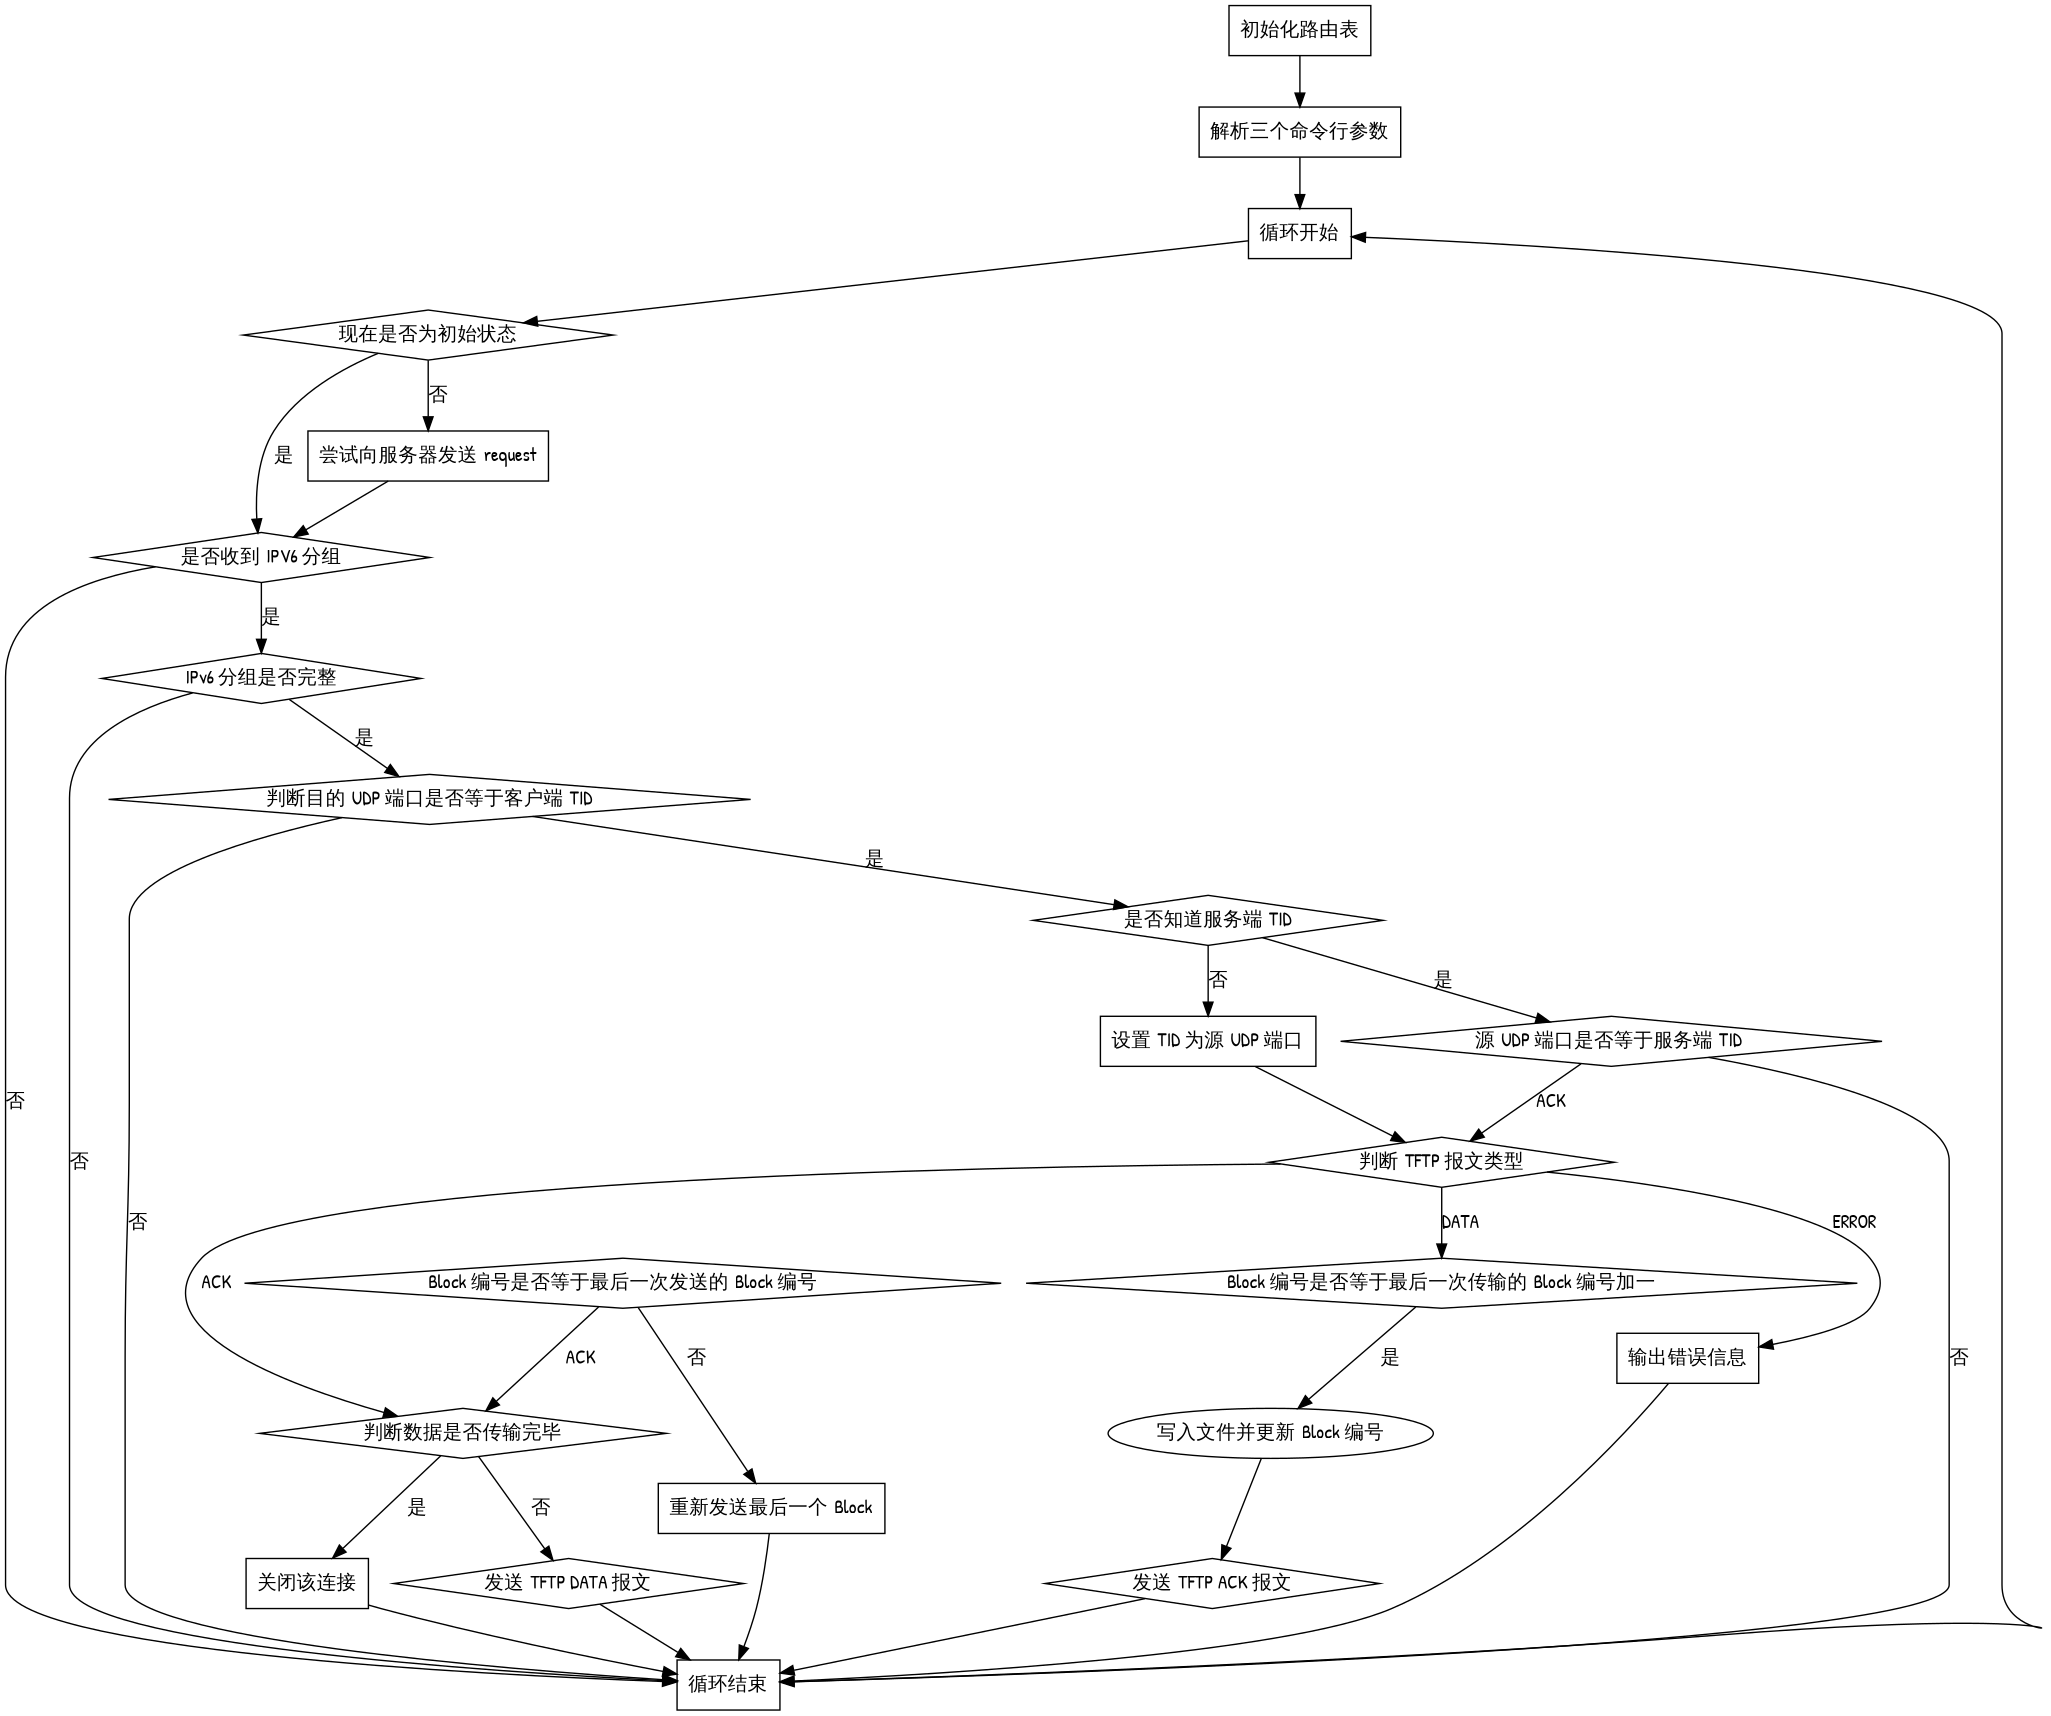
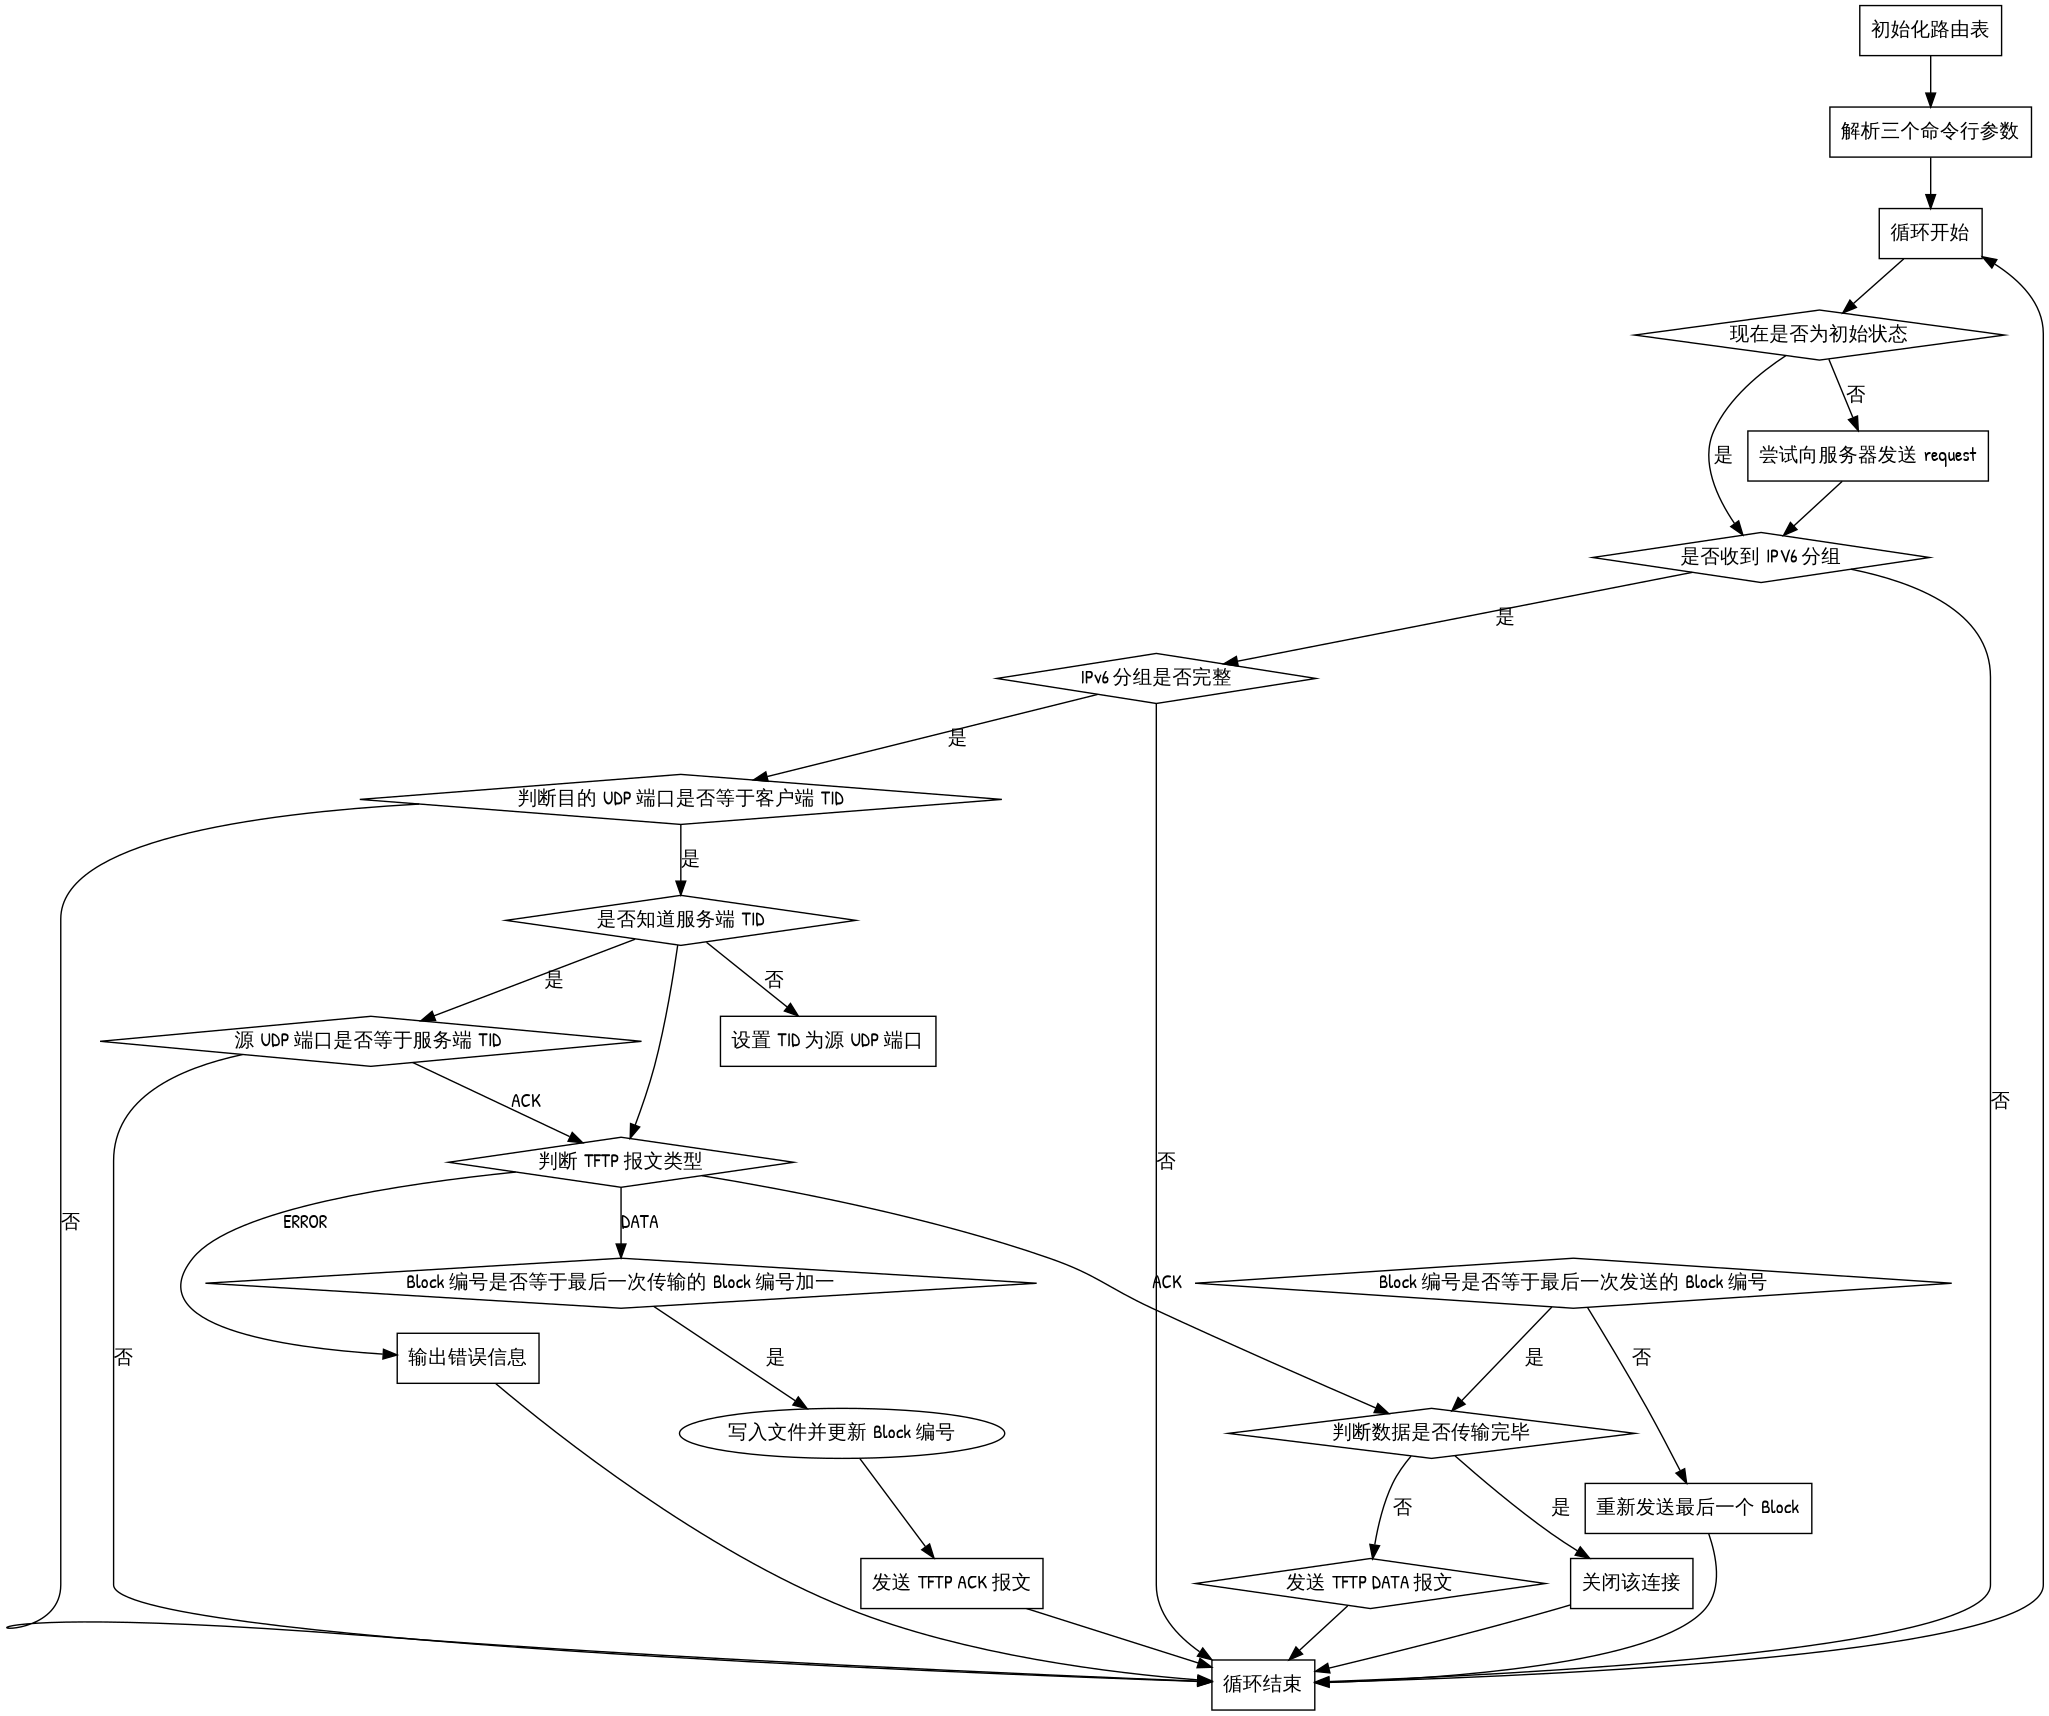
  digraph {
    fontname="Patrick Hand"
    node [fontname="Patrick Hand" shape=diamond]
    edge [fontname="Patrick Hand"]
    n1 [label="初始化路由表" shape=rect]
    n2 [label="解析三个命令行参数" shape=rect]
    n3 [label="循环开始" shape=rect]
    n4 [label="现在是否为初始状态"]
    n5 [label="尝试向服务器发送 request" shape=rect]
    n6 [label="是否收到 IPV6 分组"]
    n7 [label="IPv6 分组是否完整"]
    n8 [label="循环结束" shape=rect]
    n9 [label="判断目的 UDP 端口是否等于客户端 TID"]
    n10 [label="是否知道服务端 TID"]
    n11 [label="源 UDP 端口是否等于服务端 TID "]
    n12 [label="设置 TID 为源 UDP 端口" shape=rec]
    n13 [label="判断 TFTP 报文类型"]
    n14 [label="Block 编号是否等于最后一次传输的 Block 编号加一"]
    n15 [label="输出错误信息" shape=rect]
    n16 [label="判断数据是否传输完毕"]
    n17 [label="写入文件并更新 Block 编号" shape=""]
    n18 [label="Block 编号是否等于最后一次发送的 Block 编号"]
    n19 [label="重新发送最后一个 Block" shape=rect]
-   n20 [label="发送 TFTP ACK 报文"]
+   n20 [label="发送 TFTP ACK 报文" shape=rect]
    n21 [label="发送 TFTP DATA 报文"]
    n22 [label="关闭该连接" shape=rect]
    n1 -> n2
    n2 -> n3
    n3 -> n4
    n4 -> n5 [label="否"]
    n4 -> n6 [label="是"]
    n5 -> n6
    n6 -> n7 [label="是"]
    n6 -> n8 [label="否"]
    n7 -> n8 [label="否"]
    n7 -> n9 [label="是"]
    n8 -> n3
    n9 -> n8 [label="否"]
    n9 -> n10 [label="是"]
    n10 -> n11 [label="是"]
    n10 -> n12 [label="否"]
    n11 -> n8 [label="否"]
    n11 -> n13 [label=ACK]
-   n12 -> n13
+   n10 -> n13
    n13 -> n14 [label=DATA]
    n13 -> n15 [label=ERROR]
    n13 -> n16 [label=ACK]
    n14 -> n17 [label="是"]
    n15 -> n8
    n16 -> n21 [label="否"]
    n16 -> n22 [label="是"]
    n17 -> n20
-   n18 -> n16 [label=ACK]
+   n18 -> n16 [label="是"]
    n18 -> n19 [label="否"]
    n19 -> n8
    n20 -> n8
    n21 -> n8
    n22 -> n8
  }
